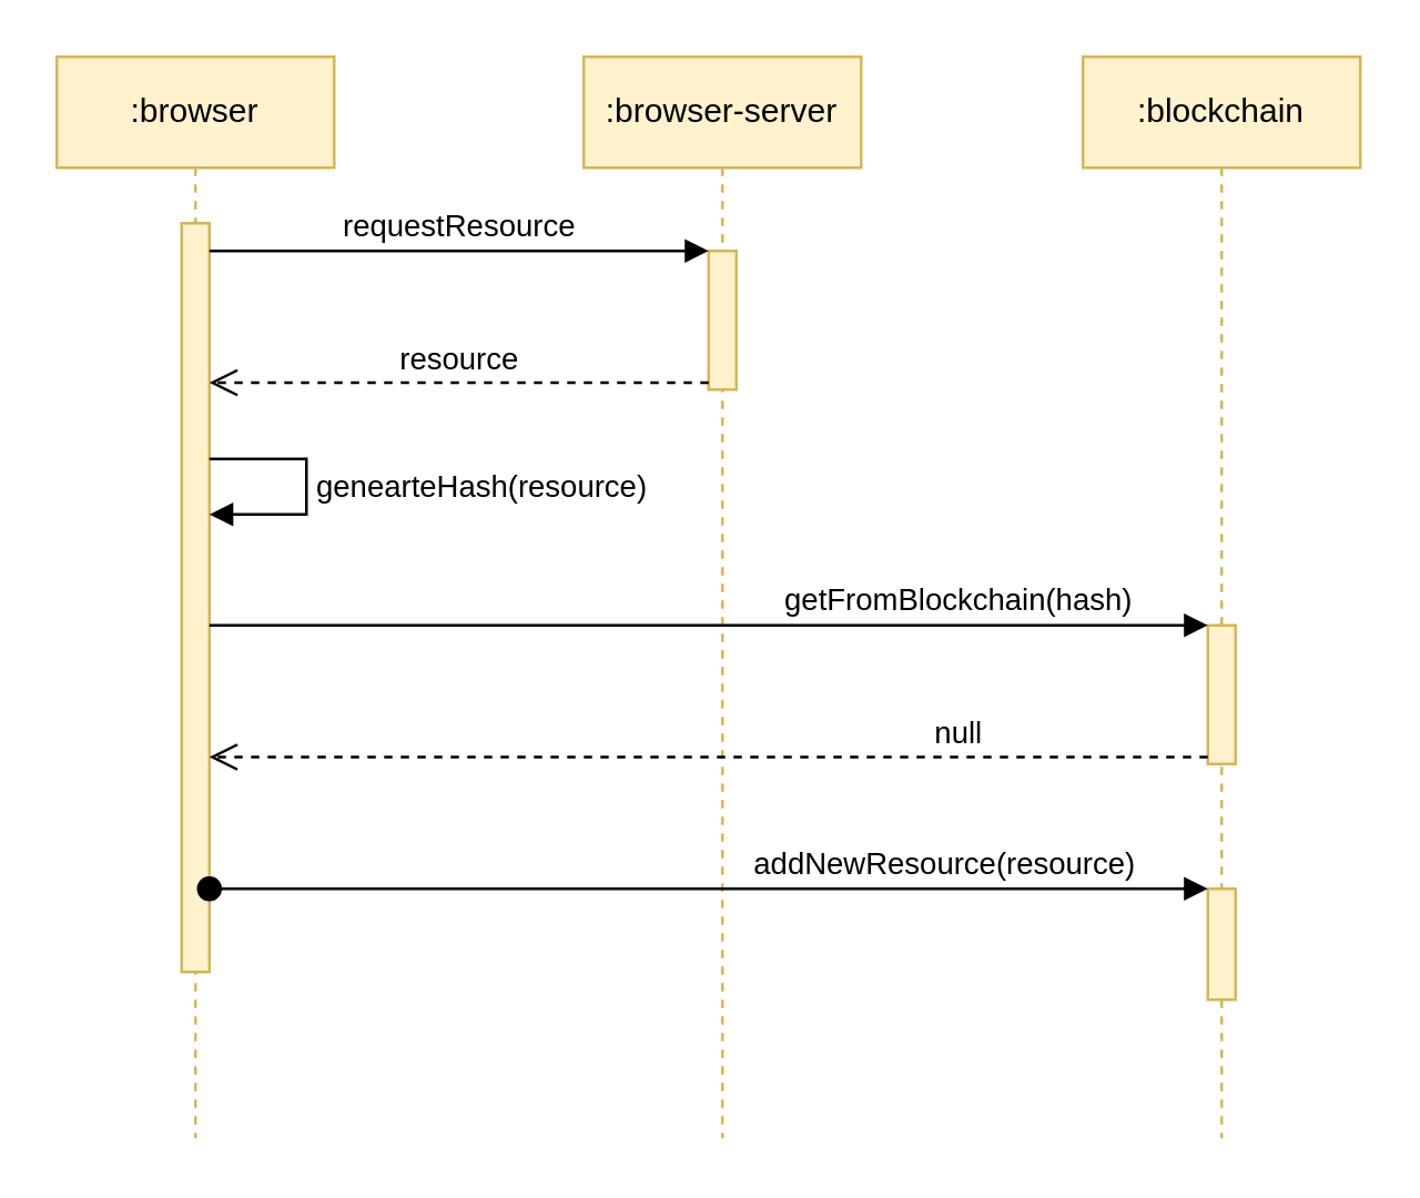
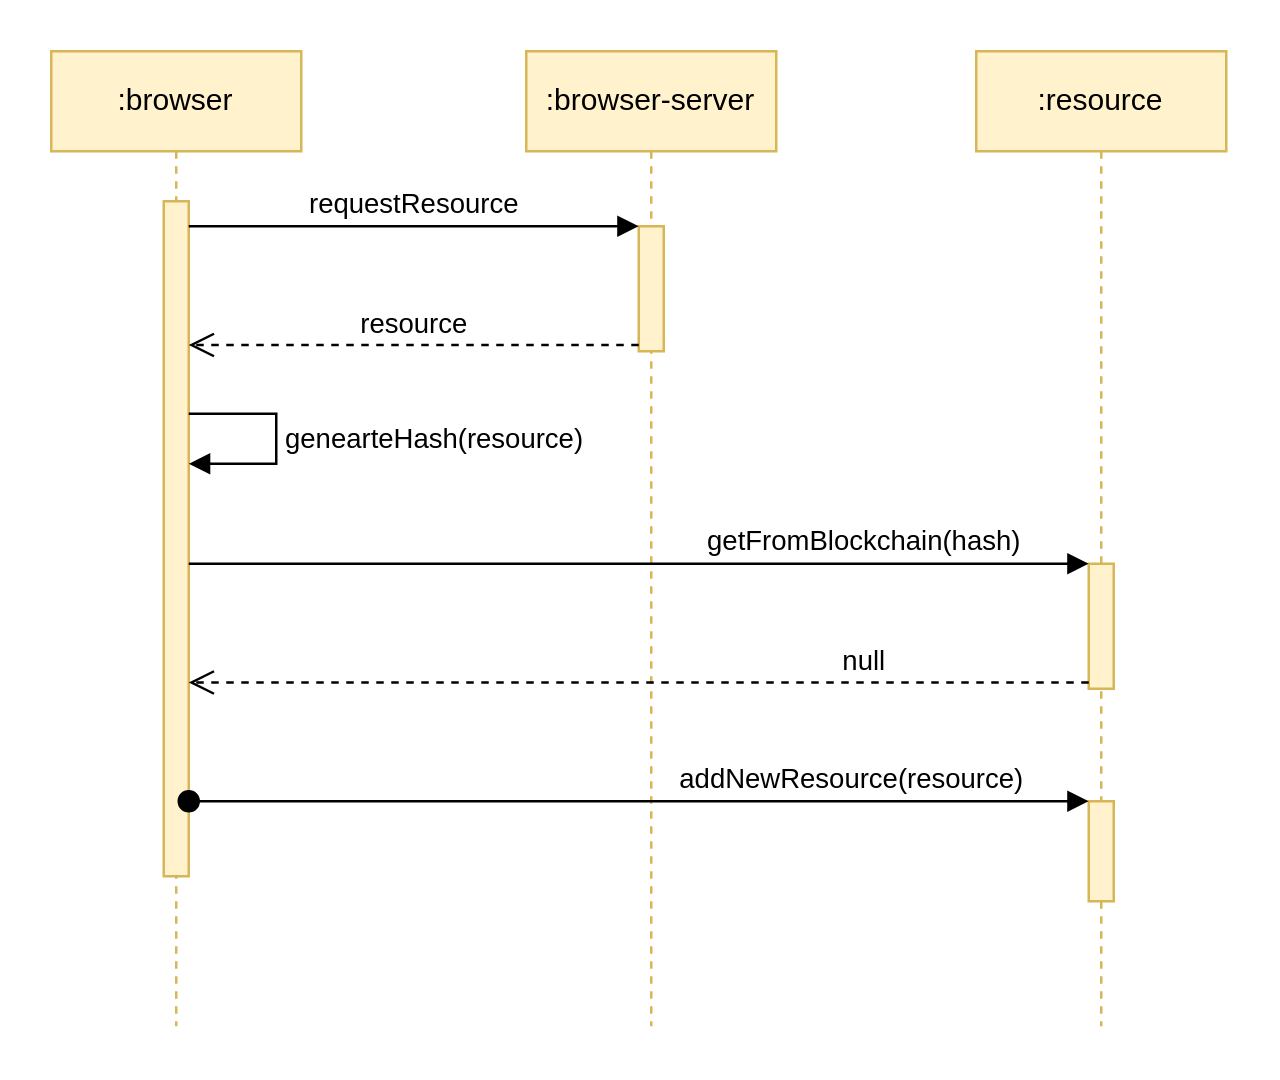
  <mxCell id="0" />
  <mxCell id="1" parent="0" />
  <mxCell id="2" value=":browser" style="shape=umlLifeline;perimeter=lifelinePerimeter;whiteSpace=wrap;html=1;container=1;collapsible=0;recursiveResize=0;outlineConnect=0;fillColor=#fff2cc;strokeColor=#d6b656;" vertex="1" parent="1"><mxGeometry x="20" y="20" width="100" height="390" as="geometry" /></mxCell>
  <mxCell id="3" value="" style="html=1;points=[];perimeter=orthogonalPerimeter;fillColor=#fff2cc;strokeColor=#d6b656;" vertex="1" parent="2"><mxGeometry x="45" y="60" width="10" height="270" as="geometry" /></mxCell>
  <mxCell id="4" value="genearteHash(resource)" style="edgeStyle=orthogonalEdgeStyle;html=1;align=left;spacingLeft=2;endArrow=block;rounded=0;" edge="1" target="3" parent="2" source="3"><mxGeometry relative="1" as="geometry"><mxPoint x="95" y="145" as="sourcePoint" /><Array as="points"><mxPoint x="90" y="145" /><mxPoint x="90" y="165" /></Array><mxPoint x="100" y="165" as="targetPoint" /></mxGeometry></mxCell>
- <mxCell id="5" value=":blockchain" style="shape=umlLifeline;perimeter=lifelinePerimeter;whiteSpace=wrap;html=1;container=1;collapsible=0;recursiveResize=0;outlineConnect=0;fillColor=#fff2cc;strokeColor=#d6b656;" vertex="1" parent="1"><mxGeometry x="390" y="20" width="100" height="390" as="geometry" /></mxCell>
+ <mxCell id="5" value=":resource" style="shape=umlLifeline;perimeter=lifelinePerimeter;whiteSpace=wrap;html=1;container=1;collapsible=0;recursiveResize=0;outlineConnect=0;fillColor=#fff2cc;strokeColor=#d6b656;" vertex="1" parent="1"><mxGeometry x="390" y="20" width="100" height="390" as="geometry" /></mxCell>
  <mxCell id="6" value="" style="html=1;points=[];perimeter=orthogonalPerimeter;fillColor=#fff2cc;strokeColor=#d6b656;" vertex="1" parent="5"><mxGeometry x="45" y="205" width="10" height="50" as="geometry" /></mxCell>
  <mxCell id="7" value="" style="html=1;points=[];perimeter=orthogonalPerimeter;fillColor=#fff2cc;strokeColor=#d6b656;" vertex="1" parent="5"><mxGeometry x="45" y="300" width="10" height="40" as="geometry" /></mxCell>
  <mxCell id="8" value=":browser-server" style="shape=umlLifeline;perimeter=lifelinePerimeter;whiteSpace=wrap;html=1;container=1;collapsible=0;recursiveResize=0;outlineConnect=0;fillColor=#fff2cc;strokeColor=#d6b656;" vertex="1" parent="1"><mxGeometry x="210" y="20" width="100" height="390" as="geometry" /></mxCell>
  <mxCell id="9" value="" style="html=1;points=[];perimeter=orthogonalPerimeter;fillColor=#fff2cc;strokeColor=#d6b656;" vertex="1" parent="8"><mxGeometry x="45" y="70" width="10" height="50" as="geometry" /></mxCell>
  <mxCell id="10" value="requestResource" style="html=1;verticalAlign=bottom;endArrow=block;entryX=0;entryY=0;" edge="1" target="9" parent="1" source="3"><mxGeometry relative="1" as="geometry"><mxPoint x="165" y="90" as="sourcePoint" /></mxGeometry></mxCell>
  <mxCell id="11" value="resource" style="html=1;verticalAlign=bottom;endArrow=open;dashed=1;endSize=8;exitX=0;exitY=0.95;" edge="1" source="9" parent="1" target="3"><mxGeometry relative="1" as="geometry"><mxPoint x="165" y="166" as="targetPoint" /></mxGeometry></mxCell>
  <mxCell id="12" value="getFromBlockchain(hash)" style="html=1;verticalAlign=bottom;endArrow=block;entryX=0;entryY=0;" edge="1" target="6" parent="1" source="3"><mxGeometry x="0.5" relative="1" as="geometry"><mxPoint x="345" y="150" as="sourcePoint" /><mxPoint as="offset" /></mxGeometry></mxCell>
  <mxCell id="13" value="null" style="html=1;verticalAlign=bottom;endArrow=open;dashed=1;endSize=8;exitX=0;exitY=0.95;" edge="1" source="6" parent="1" target="3"><mxGeometry x="-0.5" relative="1" as="geometry"><mxPoint x="345" y="226" as="targetPoint" /><mxPoint as="offset" /></mxGeometry></mxCell>
  <mxCell id="14" value="addNewResource(resource)" style="html=1;verticalAlign=bottom;startArrow=oval;endArrow=block;startSize=8;" edge="1" target="7" parent="1" source="3"><mxGeometry x="0.472" relative="1" as="geometry"><mxPoint x="355" y="240" as="sourcePoint" /><mxPoint as="offset" /></mxGeometry></mxCell>
